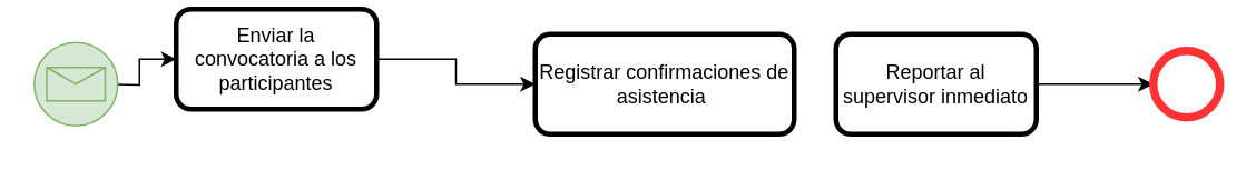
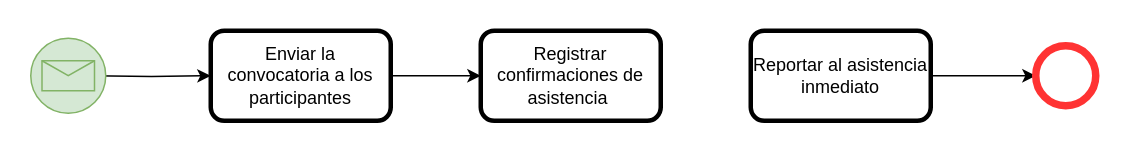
  <mxCell id="0" />
  <mxCell id="1" parent="0" />
  <mxCell id="2" style="edgeStyle=orthogonalEdgeStyle;rounded=0;orthogonalLoop=1;jettySize=auto;html=1;exitX=1;exitY=0.5;exitDx=0;exitDy=0;exitPerimeter=0;entryX=0;entryY=0.5;entryDx=0;entryDy=0;" edge="1" parent="1" target="4"><mxGeometry relative="1" as="geometry"><mxPoint x="60" y="50" as="sourcePoint" /></mxGeometry></mxCell>
  <mxCell id="3" style="edgeStyle=orthogonalEdgeStyle;rounded=0;orthogonalLoop=1;jettySize=auto;html=1;entryX=0;entryY=0.5;entryDx=0;entryDy=0;strokeColor=#000000;" edge="1" parent="1" source="4" target="5"><mxGeometry relative="1" as="geometry" /></mxCell>
- <mxCell id="4" value="Enviar la convocatoria a los participantes" style="rounded=1;whiteSpace=wrap;html=1;strokeColor=#000000;strokeWidth=3;" vertex="1" parent="1"><mxGeometry x="105" y="5" width="120" height="60" as="geometry" /></mxCell>
- <mxCell id="5" value="Registrar confirmaciones de asistencia&amp;nbsp;" style="rounded=1;whiteSpace=wrap;html=1;strokeColor=#000000;strokeWidth=3;" vertex="1" parent="1"><mxGeometry x="320" y="20" width="155" height="60" as="geometry" /></mxCell>
+ <mxCell id="4" value="Enviar la convocatoria a los participantes" style="rounded=1;whiteSpace=wrap;html=1;strokeColor=#000000;strokeWidth=3;" vertex="1" parent="1"><mxGeometry x="140" y="20" width="120" height="60" as="geometry" /></mxCell>
+ <mxCell id="5" value="Registrar confirmaciones de asistencia&amp;nbsp;" style="rounded=1;whiteSpace=wrap;html=1;strokeColor=#000000;strokeWidth=3;" vertex="1" parent="1"><mxGeometry x="320" y="20" width="120" height="60" as="geometry" /></mxCell>
  <mxCell id="6" style="edgeStyle=orthogonalEdgeStyle;rounded=0;orthogonalLoop=1;jettySize=auto;html=1;entryX=0;entryY=0.5;entryDx=0;entryDy=0;entryPerimeter=0;strokeColor=#000000;" edge="1" parent="1" source="7" target="8"><mxGeometry relative="1" as="geometry" /></mxCell>
- <mxCell id="7" value="Reportar al supervisor inmediato" style="rounded=1;whiteSpace=wrap;html=1;strokeColor=#000000;strokeWidth=3;" vertex="1" parent="1"><mxGeometry x="500" y="20" width="120" height="60" as="geometry" /></mxCell>
+ <mxCell id="7" value="Reportar al asistencia inmediato" style="rounded=1;whiteSpace=wrap;html=1;strokeColor=#000000;strokeWidth=3;" vertex="1" parent="1"><mxGeometry x="500" y="20" width="120" height="60" as="geometry" /></mxCell>
  <mxCell id="8" value="" style="points=[[0.145,0.145,0],[0.5,0,0],[0.855,0.145,0],[1,0.5,0],[0.855,0.855,0],[0.5,1,0],[0.145,0.855,0],[0,0.5,0]];shape=mxgraph.bpmn.event;html=1;verticalLabelPosition=bottom;labelBackgroundColor=#ffffff;verticalAlign=top;align=center;perimeter=ellipsePerimeter;outlineConnect=0;aspect=fixed;outline=standard;symbol=general;strokeColor=#FF3333;strokeWidth=5;" vertex="1" parent="1"><mxGeometry x="690" y="30" width="40" height="40" as="geometry" /></mxCell>
  <mxCell id="9" value="" style="points=[[0.145,0.145,0],[0.5,0,0],[0.855,0.145,0],[1,0.5,0],[0.855,0.855,0],[0.5,1,0],[0.145,0.855,0],[0,0.5,0]];shape=mxgraph.bpmn.event;html=1;verticalLabelPosition=bottom;labelBackgroundColor=#ffffff;verticalAlign=top;align=center;perimeter=ellipsePerimeter;outlineConnect=0;aspect=fixed;outline=standard;symbol=message;fillColor=#d5e8d4;strokeColor=#82b366;" vertex="1" parent="1"><mxGeometry x="20" y="25" width="50" height="50" as="geometry" /></mxCell>
